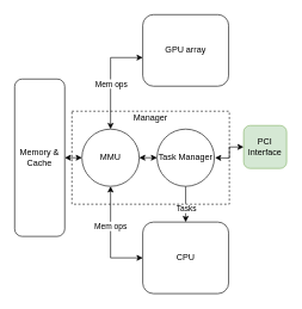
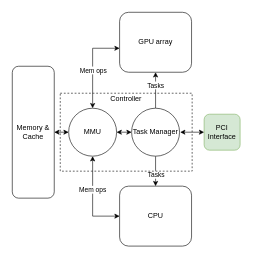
  <mxCell id="0" />
  <mxCell id="1" parent="0" />
  <mxCell id="2" value="GPU array" style="rounded=1;whiteSpace=wrap;html=1;" parent="1" vertex="1"><mxGeometry x="199" y="20" width="120" height="100" as="geometry" /></mxCell>
  <mxCell id="3" value="Memory &amp;amp;&lt;br&gt;Cache" style="rounded=1;whiteSpace=wrap;html=1;" parent="1" vertex="1"><mxGeometry x="20" y="110" width="70" height="220" as="geometry" /></mxCell>
  <mxCell id="4" style="edgeStyle=none;rounded=0;orthogonalLoop=1;jettySize=auto;html=1;exitX=0.5;exitY=1;exitDx=0;exitDy=0;entryX=0.5;entryY=0;entryDx=0;entryDy=0;" parent="1" source="9" target="10" edge="1"><mxGeometry relative="1" as="geometry" /></mxCell>
  <mxCell id="5" value="Tasks" style="edgeLabel;html=1;align=center;verticalAlign=middle;resizable=0;points=[];" parent="4" vertex="1" connectable="0"><mxGeometry x="0.217" relative="1" as="geometry"><mxPoint as="offset" /></mxGeometry></mxCell>
+ <mxCell id="6" style="edgeStyle=none;rounded=0;orthogonalLoop=1;jettySize=auto;html=1;exitX=0.5;exitY=0;exitDx=0;exitDy=0;entryX=0.5;entryY=1;entryDx=0;entryDy=0;" parent="1" source="9" target="2" edge="1"><mxGeometry relative="1" as="geometry" /></mxCell>
+ <mxCell id="7" value="Tasks" style="edgeLabel;html=1;align=center;verticalAlign=middle;resizable=0;points=[];" parent="6" vertex="1" connectable="0"><mxGeometry x="0.29" y="1" relative="1" as="geometry"><mxPoint as="offset" /></mxGeometry></mxCell>
  <mxCell id="8" style="edgeStyle=none;rounded=0;orthogonalLoop=1;jettySize=auto;html=1;exitX=0;exitY=0.5;exitDx=0;exitDy=0;entryX=1;entryY=0.5;entryDx=0;entryDy=0;startArrow=classic;startFill=1;" parent="1" source="9" target="16" edge="1"><mxGeometry relative="1" as="geometry" /></mxCell>
  <mxCell id="9" value="Task Manager" style="ellipse;whiteSpace=wrap;html=1;aspect=fixed;" parent="1" vertex="1"><mxGeometry x="219" y="180" width="80" height="80" as="geometry" /></mxCell>
  <mxCell id="10" value="CPU" style="rounded=1;whiteSpace=wrap;html=1;" parent="1" vertex="1"><mxGeometry x="199" y="310" width="120" height="100" as="geometry" /></mxCell>
  <mxCell id="11" style="edgeStyle=none;rounded=0;orthogonalLoop=1;jettySize=auto;html=1;exitX=0;exitY=0.5;exitDx=0;exitDy=0;entryX=1;entryY=0.5;entryDx=0;entryDy=0;startArrow=classic;startFill=1;" parent="1" source="16" target="3" edge="1"><mxGeometry relative="1" as="geometry" /></mxCell>
  <mxCell id="12" style="edgeStyle=orthogonalEdgeStyle;rounded=0;orthogonalLoop=1;jettySize=auto;html=1;exitX=0.5;exitY=0;exitDx=0;exitDy=0;entryX=0;entryY=0.6;entryDx=0;entryDy=0;entryPerimeter=0;startArrow=classic;startFill=1;" parent="1" source="16" target="2" edge="1"><mxGeometry relative="1" as="geometry" /></mxCell>
  <mxCell id="13" value="Mem ops" style="edgeLabel;html=1;align=center;verticalAlign=middle;resizable=0;points=[];" parent="12" vertex="1" connectable="0"><mxGeometry x="-0.114" relative="1" as="geometry"><mxPoint as="offset" /></mxGeometry></mxCell>
  <mxCell id="14" style="edgeStyle=orthogonalEdgeStyle;rounded=0;orthogonalLoop=1;jettySize=auto;html=1;exitX=0.5;exitY=1;exitDx=0;exitDy=0;entryX=0;entryY=0.5;entryDx=0;entryDy=0;startArrow=classic;startFill=1;" parent="1" source="16" target="10" edge="1"><mxGeometry relative="1" as="geometry" /></mxCell>
  <mxCell id="15" value="Mem ops" style="edgeLabel;html=1;align=center;verticalAlign=middle;resizable=0;points=[];" parent="14" vertex="1" connectable="0"><mxGeometry x="-0.243" y="-1" relative="1" as="geometry"><mxPoint as="offset" /></mxGeometry></mxCell>
  <mxCell id="16" value="MMU" style="ellipse;whiteSpace=wrap;html=1;aspect=fixed;" parent="1" vertex="1"><mxGeometry x="114" y="180" width="80" height="80" as="geometry" /></mxCell>
  <mxCell id="17" value="" style="rounded=0;whiteSpace=wrap;html=1;fillColor=none;dashed=1;" parent="1" vertex="1"><mxGeometry x="100" y="155" width="220" height="130" as="geometry" /></mxCell>
- <mxCell id="18" value="Manager" style="text;html=1;strokeColor=none;fillColor=none;align=center;verticalAlign=middle;whiteSpace=wrap;rounded=0;dashed=1;" parent="1" vertex="1"><mxGeometry x="180" y="150" width="60" height="30" as="geometry" /></mxCell>
+ <mxCell id="18" value="Controller" style="text;html=1;strokeColor=none;fillColor=none;align=center;verticalAlign=middle;whiteSpace=wrap;rounded=0;dashed=1;" parent="1" vertex="1"><mxGeometry x="180" y="150" width="60" height="30" as="geometry" /></mxCell>
  <mxCell id="19" style="edgeStyle=orthogonalEdgeStyle;rounded=0;orthogonalLoop=1;jettySize=auto;html=1;exitX=0;exitY=0.5;exitDx=0;exitDy=0;startArrow=classic;startFill=1;" parent="1" source="20" edge="1"><mxGeometry relative="1" as="geometry"><mxPoint x="300" y="220" as="targetPoint" /></mxGeometry></mxCell>
- <mxCell id="20" value="PCI&lt;br&gt;Interface" style="rounded=1;whiteSpace=wrap;html=1;fillColor=#d5e8d4;strokeColor=#82b366;" parent="1" vertex="1"><mxGeometry x="340" y="175" width="60" height="60" as="geometry" /></mxCell>
+ <mxCell id="20" value="PCI&lt;br&gt;Interface" style="rounded=1;whiteSpace=wrap;html=1;fillColor=#d5e8d4;strokeColor=#82b366;" parent="1" vertex="1"><mxGeometry x="340" y="190" width="60" height="60" as="geometry" /></mxCell>
